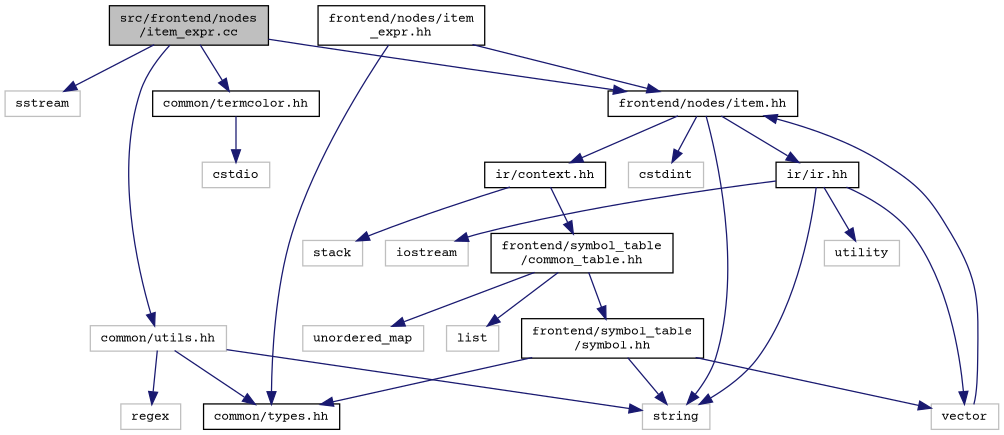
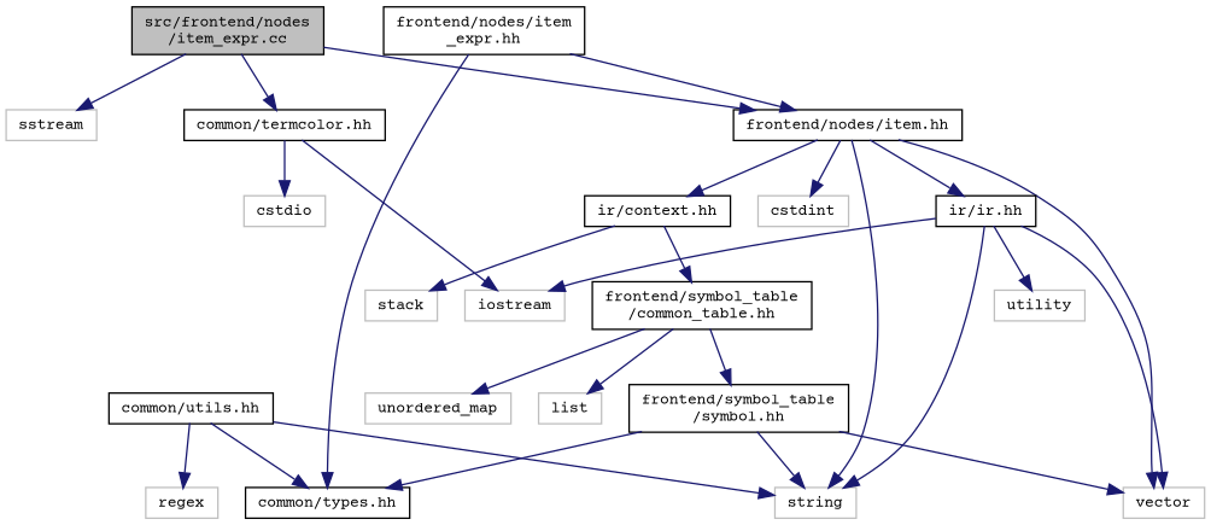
  digraph {
    fontname="Courier Prime"
    node [color=grey75 fillcolor=white fontname="Courier Prime" fontsize=10 shape=record style=filled]
    edge [color=midnightblue fontname="Courier Prime" fontsize=10 labelfontname=Helvetica labelfontsize=10 style=solid]
    n1 [color=black fillcolor=grey75 fontcolor=black height=0.2 label="src/frontend/nodes\l/item_expr.cc" width=0.4]
    n2 [color=black height=0.2 label="common/termcolor.hh" width=0.4]
-   n3 [height=0.2 label="common/utils.hh" width=0.4]
+   n3 [color=black height=0.2 label="common/utils.hh" width=0.4]
    n4 [height=0.2 label=sstream width=0.4]
    n5 [color=black height=0.2 label="frontend/nodes/item.hh" width=0.4]
    n6 [height=0.2 label=iostream width=0.4]
    n7 [height=0.2 label=cstdio width=0.4]
    n8 [color=black height=0.2 label="common/types.hh" width=0.4]
    n9 [height=0.2 label=regex width=0.4]
    n10 [height=0.2 label=string width=0.4]
    n11 [color=black height=0.2 label="frontend/nodes/item\l_expr.hh" width=0.4]
    n12 [height=0.2 label=cstdint width=0.4]
    n13 [height=0.2 label=vector width=0.4]
    n14 [color=black height=0.2 label="ir/ir.hh" width=0.4]
    n15 [color=black height=0.2 label="ir/context.hh" width=0.4]
    n16 [height=0.2 label=utility width=0.4]
    n17 [color=black height=0.2 label="frontend/symbol_table\l/common_table.hh" width=0.4]
    n18 [height=0.2 label=stack width=0.4]
    n19 [color=black height=0.2 label="frontend/symbol_table\l/symbol.hh" width=0.4]
    n20 [height=0.2 label=list width=0.4]
    n21 [height=0.2 label=unordered_map width=0.4]
    n1 -> n2
-   n1 -> n3
    n1 -> n4
    n1 -> n5
+   n2 -> n6
    n2 -> n7
    n3 -> n8
    n3 -> n9
    n3 -> n10
    n5 -> n10
    n5 -> n12
-   n13 -> n5
+   n5 -> n13
    n5 -> n14
    n5 -> n15
    n11 -> n5
    n11 -> n8
    n14 -> n6
    n14 -> n10
    n14 -> n13
    n14 -> n16
    n15 -> n17
    n15 -> n18
    n17 -> n19
    n17 -> n20
    n17 -> n21
    n19 -> n8
    n19 -> n10
    n19 -> n13
  }
